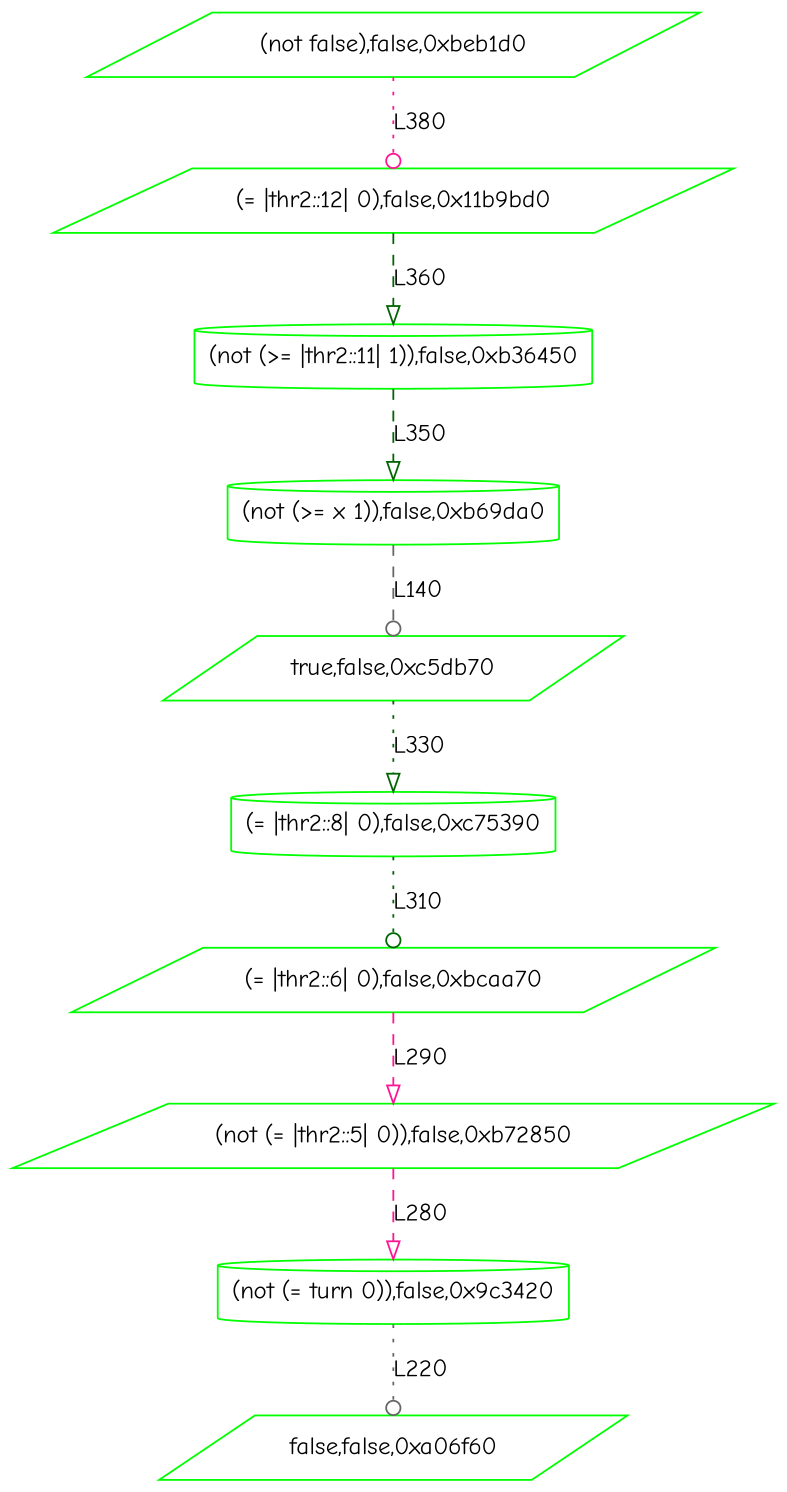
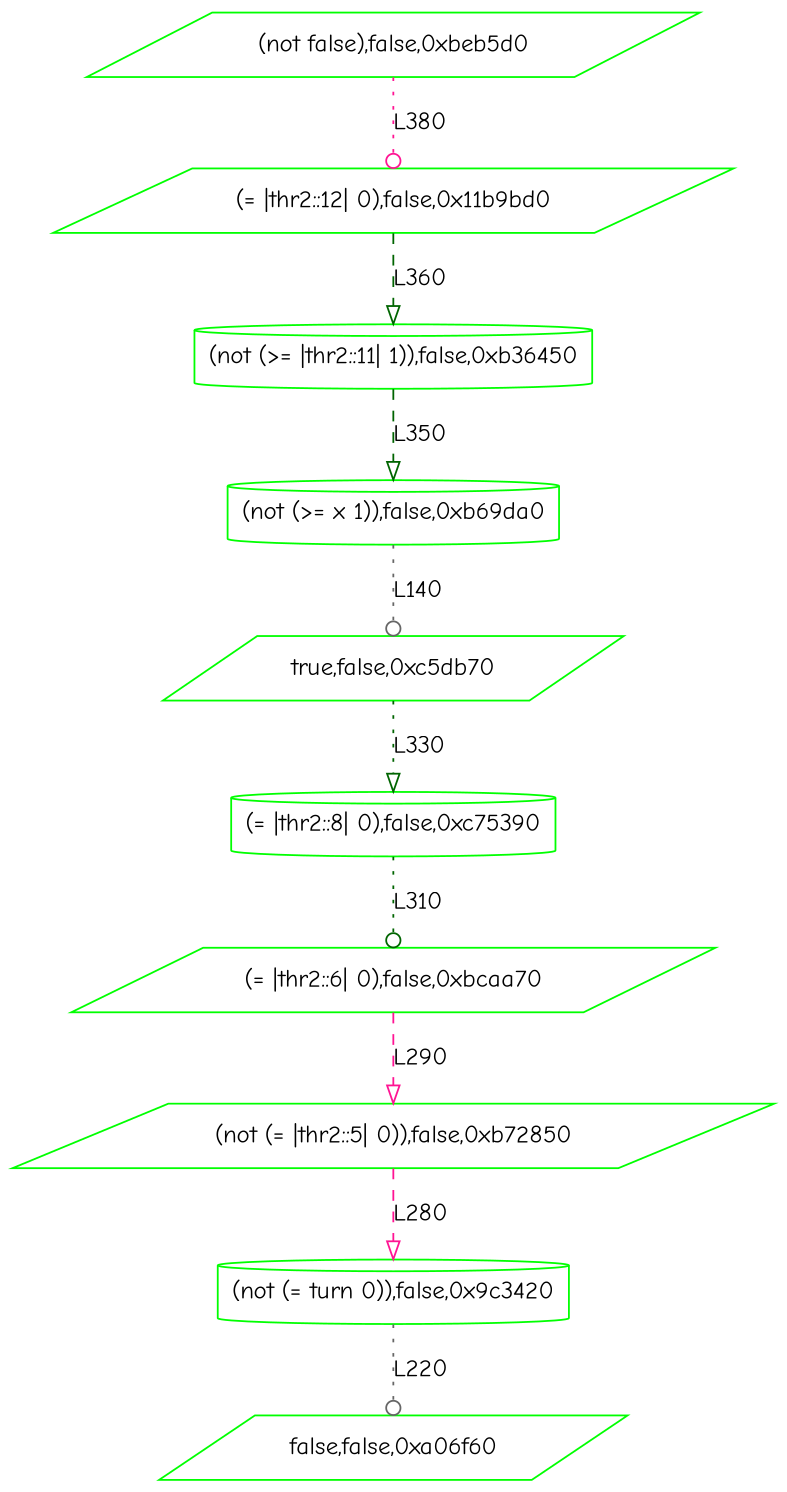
  digraph {
    fontname="Comic Neue"
    node [color=green fontname="Comic Neue" shape=parallelogram]
    edge [arrowhead=onormal color=darkgreen fontname="Comic Neue" style=dotted]
-   n1 [label="(not false),false,0xbeb1d0"]
+   n1 [label="(not false),false,0xbeb5d0"]
    n2 [label="(= |thr2::12| 0),false,0x11b9bd0"]
    n3 [label="(not (>= |thr2::11| 1)),false,0xb36450" shape=cylinder]
    n4 [label="(not (>= x 1)),false,0xb69da0" shape=cylinder]
    n5 [label="true,false,0xc5db70"]
    n6 [label="(= |thr2::8| 0),false,0xc75390" shape=cylinder]
    n7 [label="(= |thr2::6| 0),false,0xbcaa70"]
    n8 [label="(not (= |thr2::5| 0)),false,0xb72850"]
    n9 [label="(not (= turn 0)),false,0x9c3420" shape=cylinder]
    n10 [label="false,false,0xa06f60"]
    n1 -> n2 [arrowhead=odot color=deeppink label=L380]
    n2 -> n3 [label=L360 style=dashed]
    n3 -> n4 [label=L350 style=dashed]
-   n4 -> n5 [arrowhead=odot color=gray40 label=L140 style=dashed]
+   n4 -> n5 [arrowhead=odot color=gray40 label=L140]
    n5 -> n6 [label=L330]
    n6 -> n7 [arrowhead=odot label=L310]
    n7 -> n8 [color=deeppink label=L290 style=dashed]
    n8 -> n9 [color=deeppink label=L280 style=dashed]
    n9 -> n10 [arrowhead=odot color=gray40 label=L220]
  }
